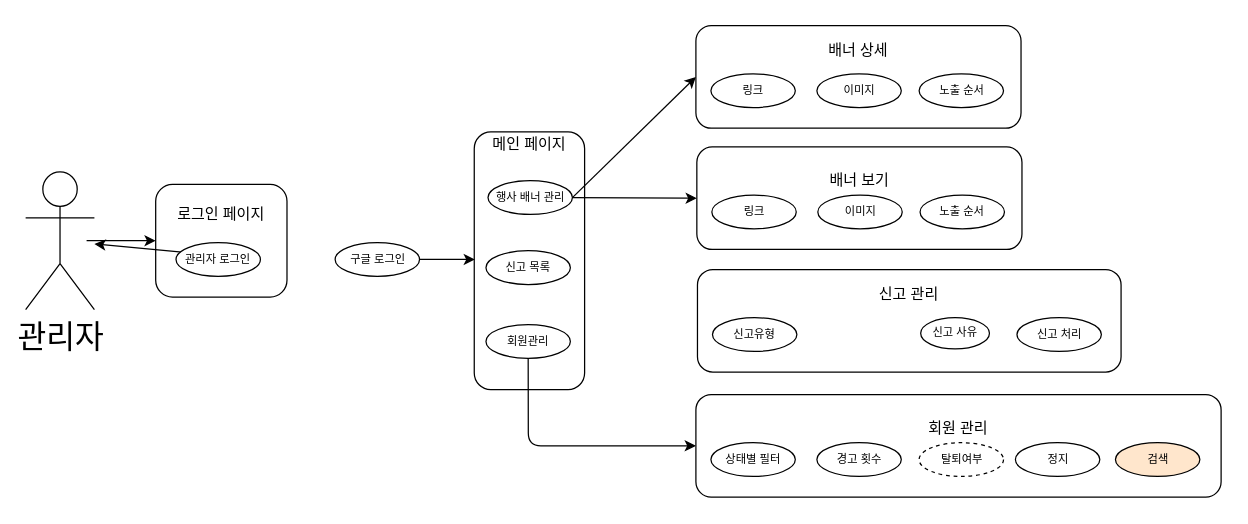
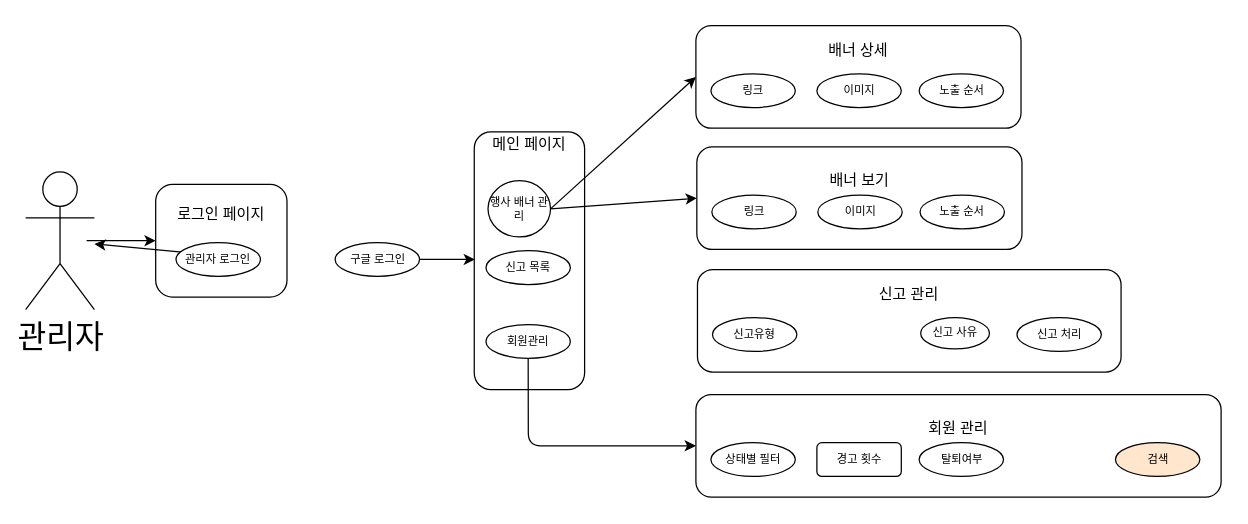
  <mxCell id="0" />
  <mxCell id="1" parent="0" />
  <mxCell id="2" style="edgeStyle=none;html=1;entryX=0;entryY=0.5;entryDx=0;entryDy=0;fontSize=8;" edge="1" parent="1" target="10"><mxGeometry relative="1" as="geometry"><mxPoint x="68.75" y="192" as="sourcePoint" /></mxGeometry></mxCell>
  <mxCell id="3" value="메인 페이지&lt;br&gt;&lt;br&gt;&lt;br&gt;&lt;br&gt;&lt;br&gt;&lt;br&gt;&lt;br&gt;&lt;br&gt;&lt;br&gt;&lt;br&gt;&lt;br&gt;&lt;br&gt;&lt;br&gt;&lt;br&gt;" style="rounded=1;whiteSpace=wrap;html=1;" vertex="1" parent="1"><mxGeometry x="378.75" y="105" width="88.25" height="206" as="geometry" /></mxCell>
  <mxCell id="4" value="신고 목록" style="ellipse;whiteSpace=wrap;html=1;fontSize=9;" vertex="1" parent="1"><mxGeometry x="388.12" y="200" width="67.5" height="27" as="geometry" /></mxCell>
  <mxCell id="5" style="edgeStyle=none;html=1;exitX=1;exitY=0.5;exitDx=0;exitDy=0;fontSize=25;entryX=0;entryY=0.5;entryDx=0;entryDy=0;" edge="1" parent="1" source="7" target="16"><mxGeometry relative="1" as="geometry"><mxPoint x="526" y="115" as="targetPoint" /></mxGeometry></mxCell>
  <mxCell id="6" style="edgeStyle=none;html=1;exitX=1;exitY=0.5;exitDx=0;exitDy=0;entryX=0;entryY=0.5;entryDx=0;entryDy=0;fontSize=25;" edge="1" parent="1" source="7" target="20"><mxGeometry relative="1" as="geometry"><mxPoint x="556" y="158" as="targetPoint" /></mxGeometry></mxCell>
- <mxCell id="7" value="행사 배너 관리" style="ellipse;whiteSpace=wrap;html=1;fontSize=9;" vertex="1" parent="1"><mxGeometry x="389.75" y="144" width="67.5" height="27" as="geometry" /></mxCell>
+ <mxCell id="7" value="행사 배너 관리" style="ellipse;whiteSpace=wrap;html=1;fontSize=9;" vertex="1" parent="1"><mxGeometry x="389.75" y="144" width="50" height="45" as="geometry" /></mxCell>
  <mxCell id="8" style="edgeStyle=none;html=1;exitX=0.5;exitY=1;exitDx=0;exitDy=0;entryX=0;entryY=0.5;entryDx=0;entryDy=0;fontSize=12;" edge="1" parent="1" source="9" target="28"><mxGeometry relative="1" as="geometry"><Array as="points"><mxPoint x="422" y="356" /></Array></mxGeometry></mxCell>
  <mxCell id="9" value="회원관리" style="ellipse;whiteSpace=wrap;html=1;fontSize=9;" vertex="1" parent="1"><mxGeometry x="388.12" y="259" width="67.5" height="27" as="geometry" /></mxCell>
  <mxCell id="10" value="로그인 페이지&lt;br&gt;&lt;br&gt;&lt;br&gt;&lt;br&gt;" style="rounded=1;whiteSpace=wrap;html=1;" vertex="1" parent="1"><mxGeometry x="124" y="147" width="105" height="90" as="geometry" /></mxCell>
  <mxCell id="11" style="edgeStyle=none;html=1;exitX=1;exitY=0.5;exitDx=0;exitDy=0;fontSize=8;" edge="1" parent="1" source="12" target="15"><mxGeometry relative="1" as="geometry" /></mxCell>
  <mxCell id="12" value="관리자 로그인" style="ellipse;whiteSpace=wrap;html=1;fontSize=9;" vertex="1" parent="1"><mxGeometry x="140.25" y="193.5" width="67.5" height="27" as="geometry" /></mxCell>
  <mxCell id="13" style="edgeStyle=none;html=1;exitX=1;exitY=0.5;exitDx=0;exitDy=0;entryX=0.006;entryY=0.495;entryDx=0;entryDy=0;entryPerimeter=0;fontSize=8;" edge="1" parent="1" source="14" target="3"><mxGeometry relative="1" as="geometry" /></mxCell>
  <mxCell id="14" value="구글 로그인" style="ellipse;whiteSpace=wrap;html=1;fontSize=9;" vertex="1" parent="1"><mxGeometry x="267.5" y="193.5" width="67.5" height="27" as="geometry" /></mxCell>
  <mxCell id="15" value="관리자" style="shape=umlActor;verticalLabelPosition=bottom;verticalAlign=top;html=1;outlineConnect=0;fontSize=25;" vertex="1" parent="1"><mxGeometry x="20" y="137" width="55" height="110" as="geometry" /></mxCell>
  <mxCell id="16" value="배너 상세&lt;br&gt;&lt;br&gt;&lt;br&gt;&lt;br&gt;" style="rounded=1;whiteSpace=wrap;html=1;fontSize=12;" vertex="1" parent="1"><mxGeometry x="556" y="20" width="260" height="82" as="geometry" /></mxCell>
  <mxCell id="17" value="링크" style="ellipse;whiteSpace=wrap;html=1;fontSize=9;" vertex="1" parent="1"><mxGeometry x="568" y="58.5" width="67.5" height="27" as="geometry" /></mxCell>
  <mxCell id="18" value="이미지" style="ellipse;whiteSpace=wrap;html=1;fontSize=9;" vertex="1" parent="1"><mxGeometry x="652.75" y="58.5" width="67.5" height="27" as="geometry" /></mxCell>
  <mxCell id="19" value="노출 순서" style="ellipse;whiteSpace=wrap;html=1;fontSize=9;" vertex="1" parent="1"><mxGeometry x="734.5" y="58.5" width="67.5" height="27" as="geometry" /></mxCell>
  <mxCell id="20" value="배너 보기&lt;br&gt;&lt;br&gt;&lt;br&gt;" style="rounded=1;whiteSpace=wrap;html=1;fontSize=12;" vertex="1" parent="1"><mxGeometry x="556.75" y="117" width="260" height="82" as="geometry" /></mxCell>
  <mxCell id="21" value="링크" style="ellipse;whiteSpace=wrap;html=1;fontSize=9;" vertex="1" parent="1"><mxGeometry x="568.75" y="155.5" width="67.5" height="27" as="geometry" /></mxCell>
  <mxCell id="22" value="이미지" style="ellipse;whiteSpace=wrap;html=1;fontSize=9;" vertex="1" parent="1"><mxGeometry x="653.5" y="155.5" width="67.5" height="27" as="geometry" /></mxCell>
  <mxCell id="23" value="노출 순서" style="ellipse;whiteSpace=wrap;html=1;fontSize=9;" vertex="1" parent="1"><mxGeometry x="735.25" y="155.5" width="67.5" height="27" as="geometry" /></mxCell>
  <mxCell id="24" value="신고 관리&lt;br&gt;&lt;br&gt;&lt;br&gt;&lt;br&gt;" style="rounded=1;whiteSpace=wrap;html=1;fontSize=12;" vertex="1" parent="1"><mxGeometry x="557.25" y="215" width="338.75" height="82" as="geometry" /></mxCell>
  <mxCell id="25" value="신고유형" style="ellipse;whiteSpace=wrap;html=1;fontSize=9;" vertex="1" parent="1"><mxGeometry x="569.25" y="253.5" width="67.5" height="27" as="geometry" /></mxCell>
  <mxCell id="26" value="신고 사유" style="ellipse;whiteSpace=wrap;html=1;fontSize=9;" vertex="1" parent="1"><mxGeometry x="735.75" y="253.5" width="55" height="25" as="geometry" /></mxCell>
  <mxCell id="27" value="신고 처리" style="ellipse;whiteSpace=wrap;html=1;fontSize=9;" vertex="1" parent="1"><mxGeometry x="812.75" y="253.5" width="67.5" height="27" as="geometry" /></mxCell>
  <mxCell id="28" value="회원 관리&lt;br&gt;&lt;br&gt;&lt;br&gt;" style="rounded=1;whiteSpace=wrap;html=1;fontSize=12;" vertex="1" parent="1"><mxGeometry x="556" y="315" width="420" height="82" as="geometry" /></mxCell>
  <mxCell id="29" value="상태별 필터" style="ellipse;whiteSpace=wrap;html=1;fontSize=9;" vertex="1" parent="1"><mxGeometry x="568" y="353.5" width="67.5" height="27" as="geometry" /></mxCell>
- <mxCell id="30" value="경고 횟수" style="ellipse;whiteSpace=wrap;html=1;fontSize=9;" vertex="1" parent="1"><mxGeometry x="652.75" y="353.5" width="67.5" height="27" as="geometry" /></mxCell>
- <mxCell id="31" value="탈퇴여부" style="ellipse;whiteSpace=wrap;html=1;fontSize=9;dashed=1;" vertex="1" parent="1"><mxGeometry x="734.5" y="353.5" width="67.5" height="27" as="geometry" /></mxCell>
- <mxCell id="32" value="정지" style="ellipse;whiteSpace=wrap;html=1;fontSize=9;" vertex="1" parent="1"><mxGeometry x="811.5" y="353.5" width="67.5" height="27" as="geometry" /></mxCell>
+ <mxCell id="30" value="경고 횟수" style="whiteSpace=wrap;html=1;fontSize=9;rounded=1;" vertex="1" parent="1"><mxGeometry x="652.75" y="353.5" width="67.5" height="27" as="geometry" /></mxCell>
+ <mxCell id="31" value="탈퇴여부" style="ellipse;whiteSpace=wrap;html=1;fontSize=9;" vertex="1" parent="1"><mxGeometry x="734.5" y="353.5" width="67.5" height="27" as="geometry" /></mxCell>
  <mxCell id="33" value="검색" style="ellipse;whiteSpace=wrap;html=1;fontSize=9;fillColor=#ffe6cc;" vertex="1" parent="1"><mxGeometry x="891.5" y="353.5" width="67.5" height="27" as="geometry" /></mxCell>
